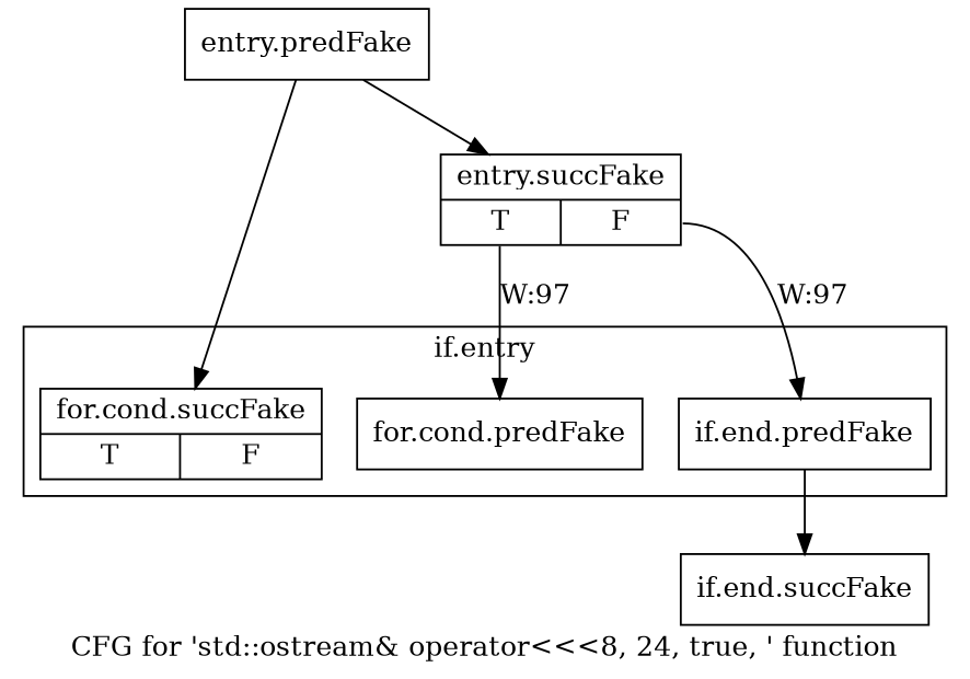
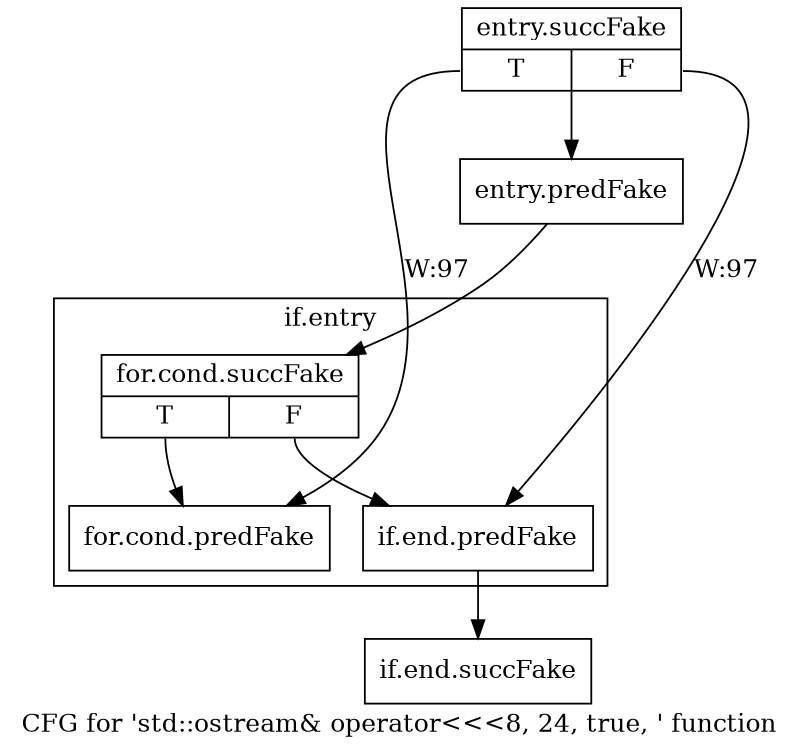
  digraph {
    label="CFG for 'std::ostream& operator\<\<\<8, 24, true, ' function"
    node [filename="/tools/Xilinx/Vitis_HLS/2022.1/include/ap_fixed_base.h" linenumber=2295 shape=record]
    edge [execusionnum=0 filename="/tools/Xilinx/Vitis_HLS/2022.1/include/ap_fixed_base.h"]
    n1 [label="{for.cond.predFake}"]
    n2 [label="{for.cond.succFake|{<s0>T|<s1>F}}"]
    n3 [label="{if.end.predFake}" linenumber=2298]
    n4 [label="{if.end.succFake}" linenumber=2300]
    n5 [label="{entry.predFake}" filename="" linenumber=""]
    n6 [label="{entry.succFake|{<s0>T|<s1>F}}" linenumber=2294]
    subgraph cluster_1 {
      invocationtime=1
      label="if.entry"
      tripcount=0
      n1
      n2
      n3
    }
+   n2 -> n1 [tailport=s0]
+   n2 -> n3 [tailport=s1]
    n3 -> n4
    n5 -> n2
-   n5 -> n6 [execusionnum=96]
+   n6 -> n5 [execusionnum=96]
    n6 -> n1 [label="W:97" tailport=s0]
    n6 -> n3 [label="W:97" tailport=s1 execusionnum="" filename=""]
  }
